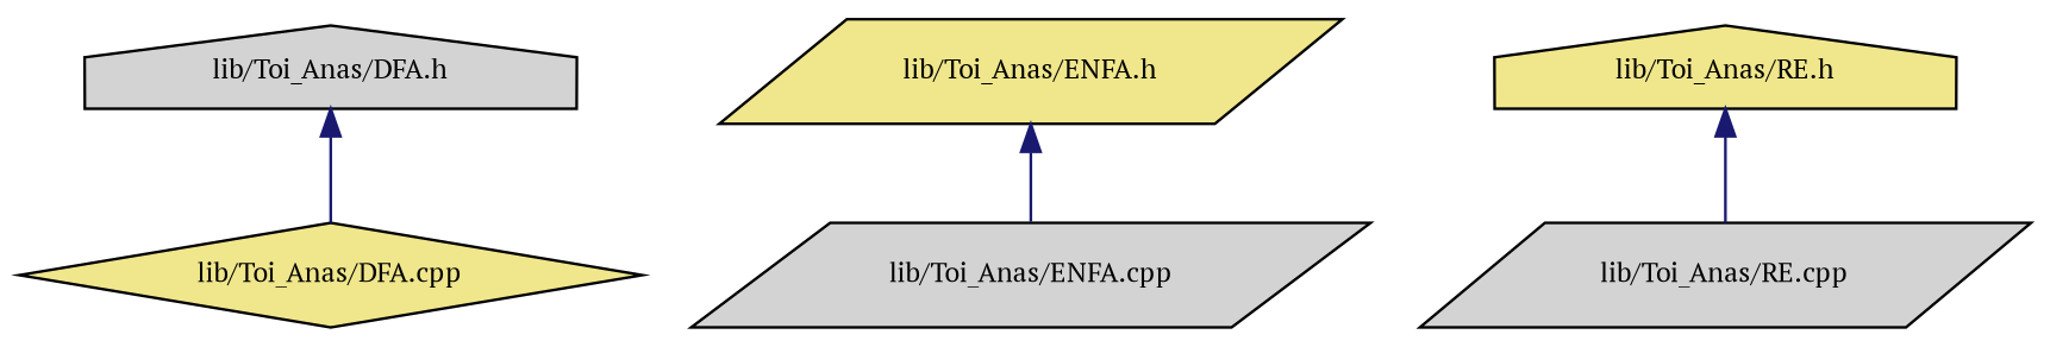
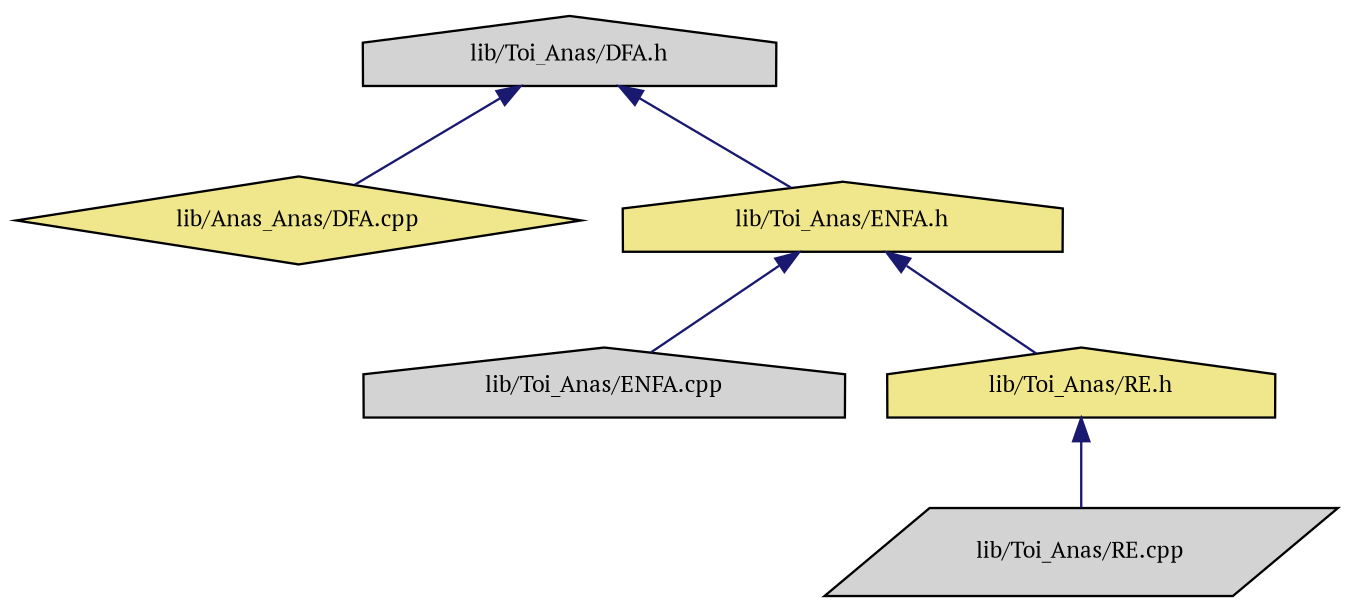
  digraph {
    fontname="PT Serif"
    node [color=black fillcolor=lightgrey fontname="PT Serif" fontsize=10 shape=house style=filled]
    edge [color=midnightblue dir=back fontname="PT Serif" fontsize=10 labelfontname=Helvetica labelfontsize=10 style=solid]
    n1 [fontcolor=black height=0.2 label="lib/Toi_Anas/DFA.h" width=0.4]
-   n2 [fillcolor=khaki height=0.2 label="lib/Toi_Anas/DFA.cpp" shape=diamond width=0.4]
-   n3 [fillcolor=khaki height=0.2 label="lib/Toi_Anas/ENFA.h" shape=parallelogram width=0.4]
-   n4 [height=0.2 label="lib/Toi_Anas/ENFA.cpp" shape=parallelogram width=0.4]
+   n2 [fillcolor=khaki height=0.2 label="lib/Anas_Anas/DFA.cpp" shape=diamond width=0.4]
+   n3 [fillcolor=khaki height=0.2 label="lib/Toi_Anas/ENFA.h" width=0.4]
+   n4 [height=0.2 label="lib/Toi_Anas/ENFA.cpp" width=0.4]
    n5 [fillcolor=khaki height=0.2 label="lib/Toi_Anas/RE.h" width=0.4]
    n6 [height=0.2 label="lib/Toi_Anas/RE.cpp" shape=parallelogram width=0.4]
    n1 -> n2
+   n1 -> n3
    n3 -> n4
+   n3 -> n5
    n5 -> n6
  }
